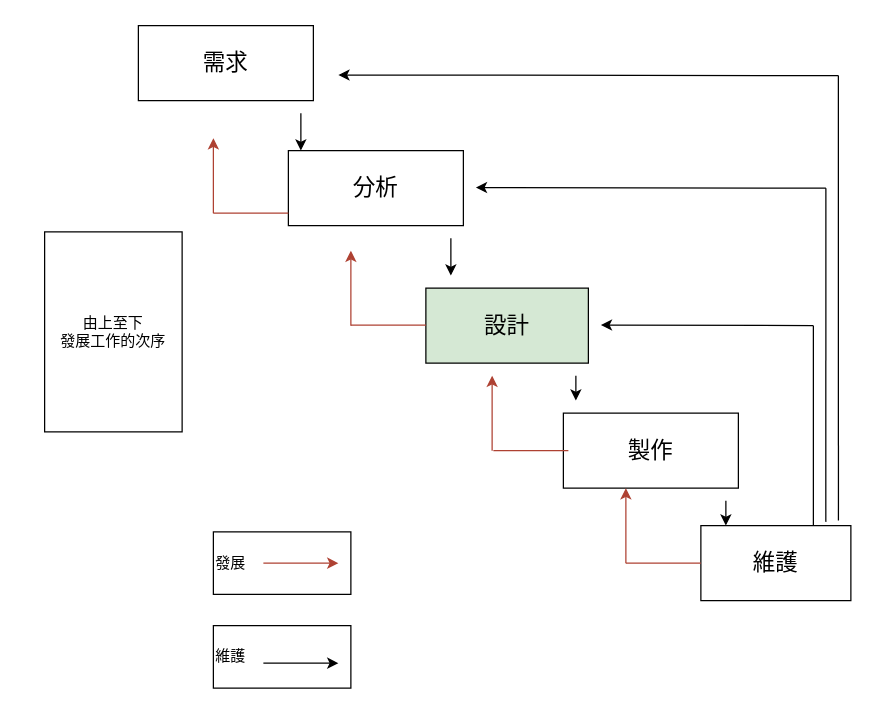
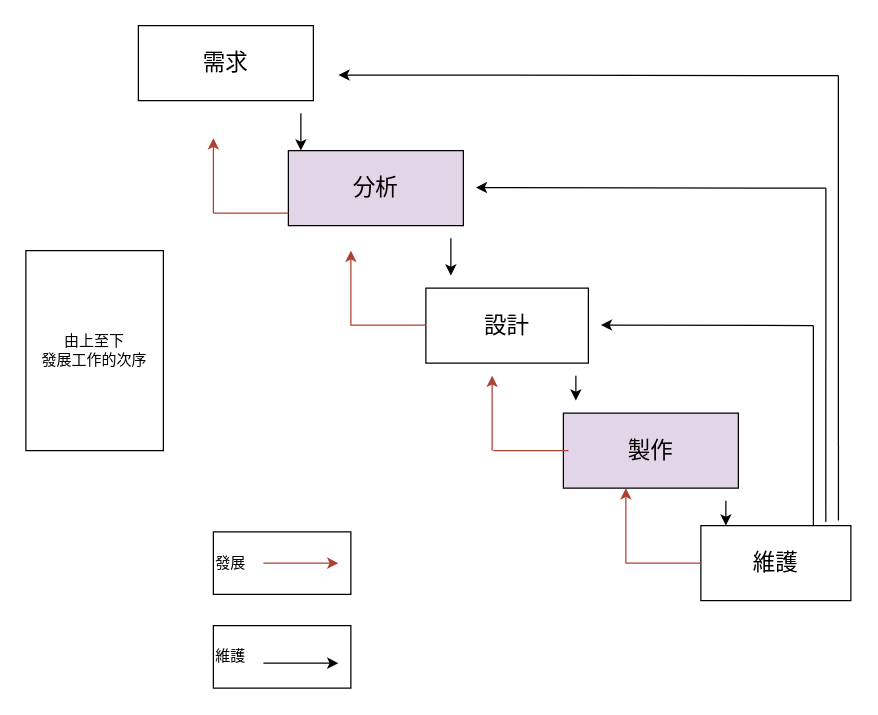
  <mxCell id="0" />
  <mxCell id="1" parent="0" />
  <mxCell id="2" value="&lt;font style=&quot;font-size: 18px;&quot;&gt;需求&lt;/font&gt;" style="rounded=0;whiteSpace=wrap;html=1;" vertex="1" parent="1"><mxGeometry x="110" y="20" width="140" height="60" as="geometry" /></mxCell>
- <mxCell id="3" value="&lt;span style=&quot;font-size: 18px;&quot;&gt;分析&lt;/span&gt;" style="rounded=0;whiteSpace=wrap;html=1;" vertex="1" parent="1"><mxGeometry x="230" y="120" width="140" height="60" as="geometry" /></mxCell>
- <mxCell id="4" value="&lt;font style=&quot;font-size: 18px;&quot;&gt;設計&lt;/font&gt;" style="rounded=0;whiteSpace=wrap;html=1;fillColor=#d5e8d4;" vertex="1" parent="1"><mxGeometry x="340" y="230" width="130" height="60" as="geometry" /></mxCell>
- <mxCell id="5" value="&lt;font style=&quot;font-size: 18px;&quot;&gt;製作&lt;/font&gt;" style="rounded=0;whiteSpace=wrap;html=1;" vertex="1" parent="1"><mxGeometry x="450" y="330" width="140" height="60" as="geometry" /></mxCell>
+ <mxCell id="3" value="&lt;span style=&quot;font-size: 18px;&quot;&gt;分析&lt;/span&gt;" style="rounded=0;whiteSpace=wrap;html=1;fillColor=#e1d5e7;" vertex="1" parent="1"><mxGeometry x="230" y="120" width="140" height="60" as="geometry" /></mxCell>
+ <mxCell id="4" value="&lt;font style=&quot;font-size: 18px;&quot;&gt;設計&lt;/font&gt;" style="rounded=0;whiteSpace=wrap;html=1;" vertex="1" parent="1"><mxGeometry x="340" y="230" width="130" height="60" as="geometry" /></mxCell>
+ <mxCell id="5" value="&lt;font style=&quot;font-size: 18px;&quot;&gt;製作&lt;/font&gt;" style="rounded=0;whiteSpace=wrap;html=1;fillColor=#e1d5e7;" vertex="1" parent="1"><mxGeometry x="450" y="330" width="140" height="60" as="geometry" /></mxCell>
  <mxCell id="6" value="&lt;font style=&quot;font-size: 18px;&quot;&gt;維護&lt;/font&gt;" style="rounded=0;whiteSpace=wrap;html=1;" vertex="1" parent="1"><mxGeometry x="560" y="420" width="120" height="60" as="geometry" /></mxCell>
  <mxCell id="7" value="" style="endArrow=classic;html=1;fontColor=#d92020;fillColor=#fad9d5;strokeColor=#ae4132;" edge="1" parent="1"><mxGeometry width="50" height="50" relative="1" as="geometry"><mxPoint x="170" y="170" as="sourcePoint" /><mxPoint x="170" y="110" as="targetPoint" /></mxGeometry></mxCell>
  <mxCell id="8" value="" style="endArrow=none;html=1;fillColor=#fad9d5;strokeColor=#ae4132;" edge="1" parent="1"><mxGeometry width="50" height="50" relative="1" as="geometry"><mxPoint x="170" y="170" as="sourcePoint" /><mxPoint x="230" y="170" as="targetPoint" /></mxGeometry></mxCell>
  <mxCell id="9" value="" style="endArrow=classic;html=1;fillColor=#fad9d5;strokeColor=#ae4132;" edge="1" parent="1"><mxGeometry width="50" height="50" relative="1" as="geometry"><mxPoint x="280" y="260" as="sourcePoint" /><mxPoint x="280" y="200" as="targetPoint" /></mxGeometry></mxCell>
  <mxCell id="10" value="" style="endArrow=classic;html=1;fillColor=#fad9d5;strokeColor=#ae4132;" edge="1" parent="1"><mxGeometry width="50" height="50" relative="1" as="geometry"><mxPoint x="393" y="360" as="sourcePoint" /><mxPoint x="393" y="300" as="targetPoint" /></mxGeometry></mxCell>
  <mxCell id="11" value="" style="endArrow=classic;html=1;fillColor=#fad9d5;strokeColor=#ae4132;" edge="1" parent="1"><mxGeometry width="50" height="50" relative="1" as="geometry"><mxPoint x="500" y="450" as="sourcePoint" /><mxPoint x="500" y="390" as="targetPoint" /></mxGeometry></mxCell>
  <mxCell id="12" value="" style="endArrow=none;html=1;fillColor=#fad9d5;strokeColor=#ae4132;" edge="1" parent="1"><mxGeometry width="50" height="50" relative="1" as="geometry"><mxPoint x="280" y="259.5" as="sourcePoint" /><mxPoint x="340" y="259.5" as="targetPoint" /></mxGeometry></mxCell>
  <mxCell id="13" value="" style="endArrow=none;html=1;fillColor=#fad9d5;strokeColor=#ae4132;" edge="1" parent="1"><mxGeometry width="50" height="50" relative="1" as="geometry"><mxPoint x="394" y="360" as="sourcePoint" /><mxPoint x="454" y="360" as="targetPoint" /></mxGeometry></mxCell>
  <mxCell id="14" value="" style="endArrow=none;html=1;fillColor=#fad9d5;strokeColor=#ae4132;" edge="1" parent="1"><mxGeometry width="50" height="50" relative="1" as="geometry"><mxPoint x="500" y="450" as="sourcePoint" /><mxPoint x="560" y="450" as="targetPoint" /></mxGeometry></mxCell>
  <mxCell id="15" value="" style="endArrow=classic;html=1;" edge="1" parent="1"><mxGeometry width="50" height="50" relative="1" as="geometry"><mxPoint x="670" y="60" as="sourcePoint" /><mxPoint x="270" y="59.5" as="targetPoint" /></mxGeometry></mxCell>
  <mxCell id="16" value="" style="endArrow=classic;html=1;" edge="1" parent="1"><mxGeometry width="50" height="50" relative="1" as="geometry"><mxPoint x="240" y="90" as="sourcePoint" /><mxPoint x="240" y="120" as="targetPoint" /></mxGeometry></mxCell>
  <mxCell id="17" value="" style="endArrow=classic;html=1;" edge="1" parent="1"><mxGeometry width="50" height="50" relative="1" as="geometry"><mxPoint x="360" y="190" as="sourcePoint" /><mxPoint x="360" y="220" as="targetPoint" /></mxGeometry></mxCell>
  <mxCell id="18" value="" style="endArrow=classic;html=1;" edge="1" parent="1"><mxGeometry width="50" height="50" relative="1" as="geometry"><mxPoint x="460" y="300" as="sourcePoint" /><mxPoint x="460" y="320" as="targetPoint" /></mxGeometry></mxCell>
  <mxCell id="19" value="" style="endArrow=classic;html=1;" edge="1" parent="1"><mxGeometry width="50" height="50" relative="1" as="geometry"><mxPoint x="580" y="400" as="sourcePoint" /><mxPoint x="580" y="420" as="targetPoint" /><Array as="points"><mxPoint x="580" y="400" /></Array></mxGeometry></mxCell>
  <mxCell id="20" value="" style="endArrow=classic;html=1;" edge="1" parent="1"><mxGeometry width="50" height="50" relative="1" as="geometry"><mxPoint x="660" y="150" as="sourcePoint" /><mxPoint x="380" y="149.5" as="targetPoint" /></mxGeometry></mxCell>
  <mxCell id="21" value="" style="endArrow=classic;html=1;" edge="1" parent="1"><mxGeometry width="50" height="50" relative="1" as="geometry"><mxPoint x="650" y="260" as="sourcePoint" /><mxPoint x="480" y="259.5" as="targetPoint" /></mxGeometry></mxCell>
  <mxCell id="22" value="" style="endArrow=none;html=1;entryX=0.917;entryY=-0.067;entryDx=0;entryDy=0;entryPerimeter=0;" edge="1" parent="1" target="6"><mxGeometry width="50" height="50" relative="1" as="geometry"><mxPoint x="670" y="60" as="sourcePoint" /><mxPoint x="670" y="410" as="targetPoint" /></mxGeometry></mxCell>
  <mxCell id="23" value="" style="endArrow=none;html=1;entryX=0.833;entryY=-0.05;entryDx=0;entryDy=0;entryPerimeter=0;" edge="1" parent="1" target="6"><mxGeometry width="50" height="50" relative="1" as="geometry"><mxPoint x="660" y="150" as="sourcePoint" /><mxPoint x="660" y="240" as="targetPoint" /></mxGeometry></mxCell>
  <mxCell id="24" value="" style="endArrow=none;html=1;exitX=0.75;exitY=0;exitDx=0;exitDy=0;" edge="1" parent="1" source="6"><mxGeometry width="50" height="50" relative="1" as="geometry"><mxPoint x="650" y="350" as="sourcePoint" /><mxPoint x="650" y="260" as="targetPoint" /></mxGeometry></mxCell>
- <mxCell id="25" value="由上至下&lt;br&gt;發展工作的次序" style="rounded=0;whiteSpace=wrap;html=1;" vertex="1" parent="1"><mxGeometry x="35" y="185" width="110" height="160" as="geometry" /></mxCell>
+ <mxCell id="25" value="由上至下&lt;br&gt;發展工作的次序" style="rounded=0;whiteSpace=wrap;html=1;" vertex="1" parent="1"><mxGeometry x="20" y="200" width="110" height="160" as="geometry" /></mxCell>
  <mxCell id="26" value="" style="endArrow=classic;html=1;fillColor=#fad9d5;strokeColor=#ae4132;" edge="1" parent="1"><mxGeometry width="50" height="50" relative="1" as="geometry"><mxPoint x="210" y="450" as="sourcePoint" /><mxPoint x="270" y="450" as="targetPoint" /></mxGeometry></mxCell>
  <mxCell id="27" value="" style="endArrow=classic;html=1;fontColor=#d92020;" edge="1" parent="1"><mxGeometry width="50" height="50" relative="1" as="geometry"><mxPoint x="210" y="530" as="sourcePoint" /><mxPoint x="270" y="530" as="targetPoint" /></mxGeometry></mxCell>
  <mxCell id="28" value="發展" style="rounded=0;whiteSpace=wrap;html=1;fillColor=none;align=left;" vertex="1" parent="1"><mxGeometry x="170" y="425" width="110" height="50" as="geometry" /></mxCell>
  <mxCell id="29" value="維護" style="rounded=0;whiteSpace=wrap;html=1;fillColor=none;align=left;" vertex="1" parent="1"><mxGeometry x="170" y="500" width="110" height="50" as="geometry" /></mxCell>
